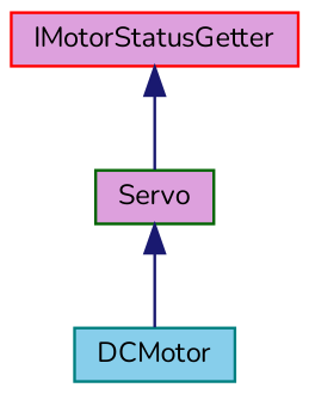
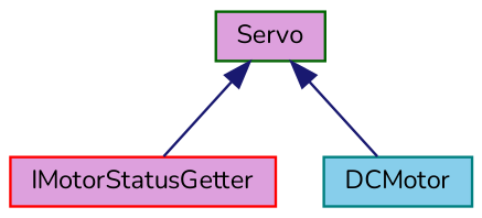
  digraph {
    fontname=Nunito
    node [fillcolor=plum fontname=Nunito fontsize=10 shape=record style=filled]
    edge [color=midnightblue dir=back fontname=Nunito fontsize=10 labelfontname=Helvetica labelfontsize=10 style=solid]
    n1 [color=red fontcolor=black height=0.2 label=IMotorStatusGetter width=0.4]
    n2 [color=darkgreen height=0.2 label=Servo width=0.4]
    n3 [color=teal fillcolor=skyblue height=0.2 label=DCMotor width=0.4]
-   n1 -> n2
+   n2 -> n1
    n2 -> n3
  }
